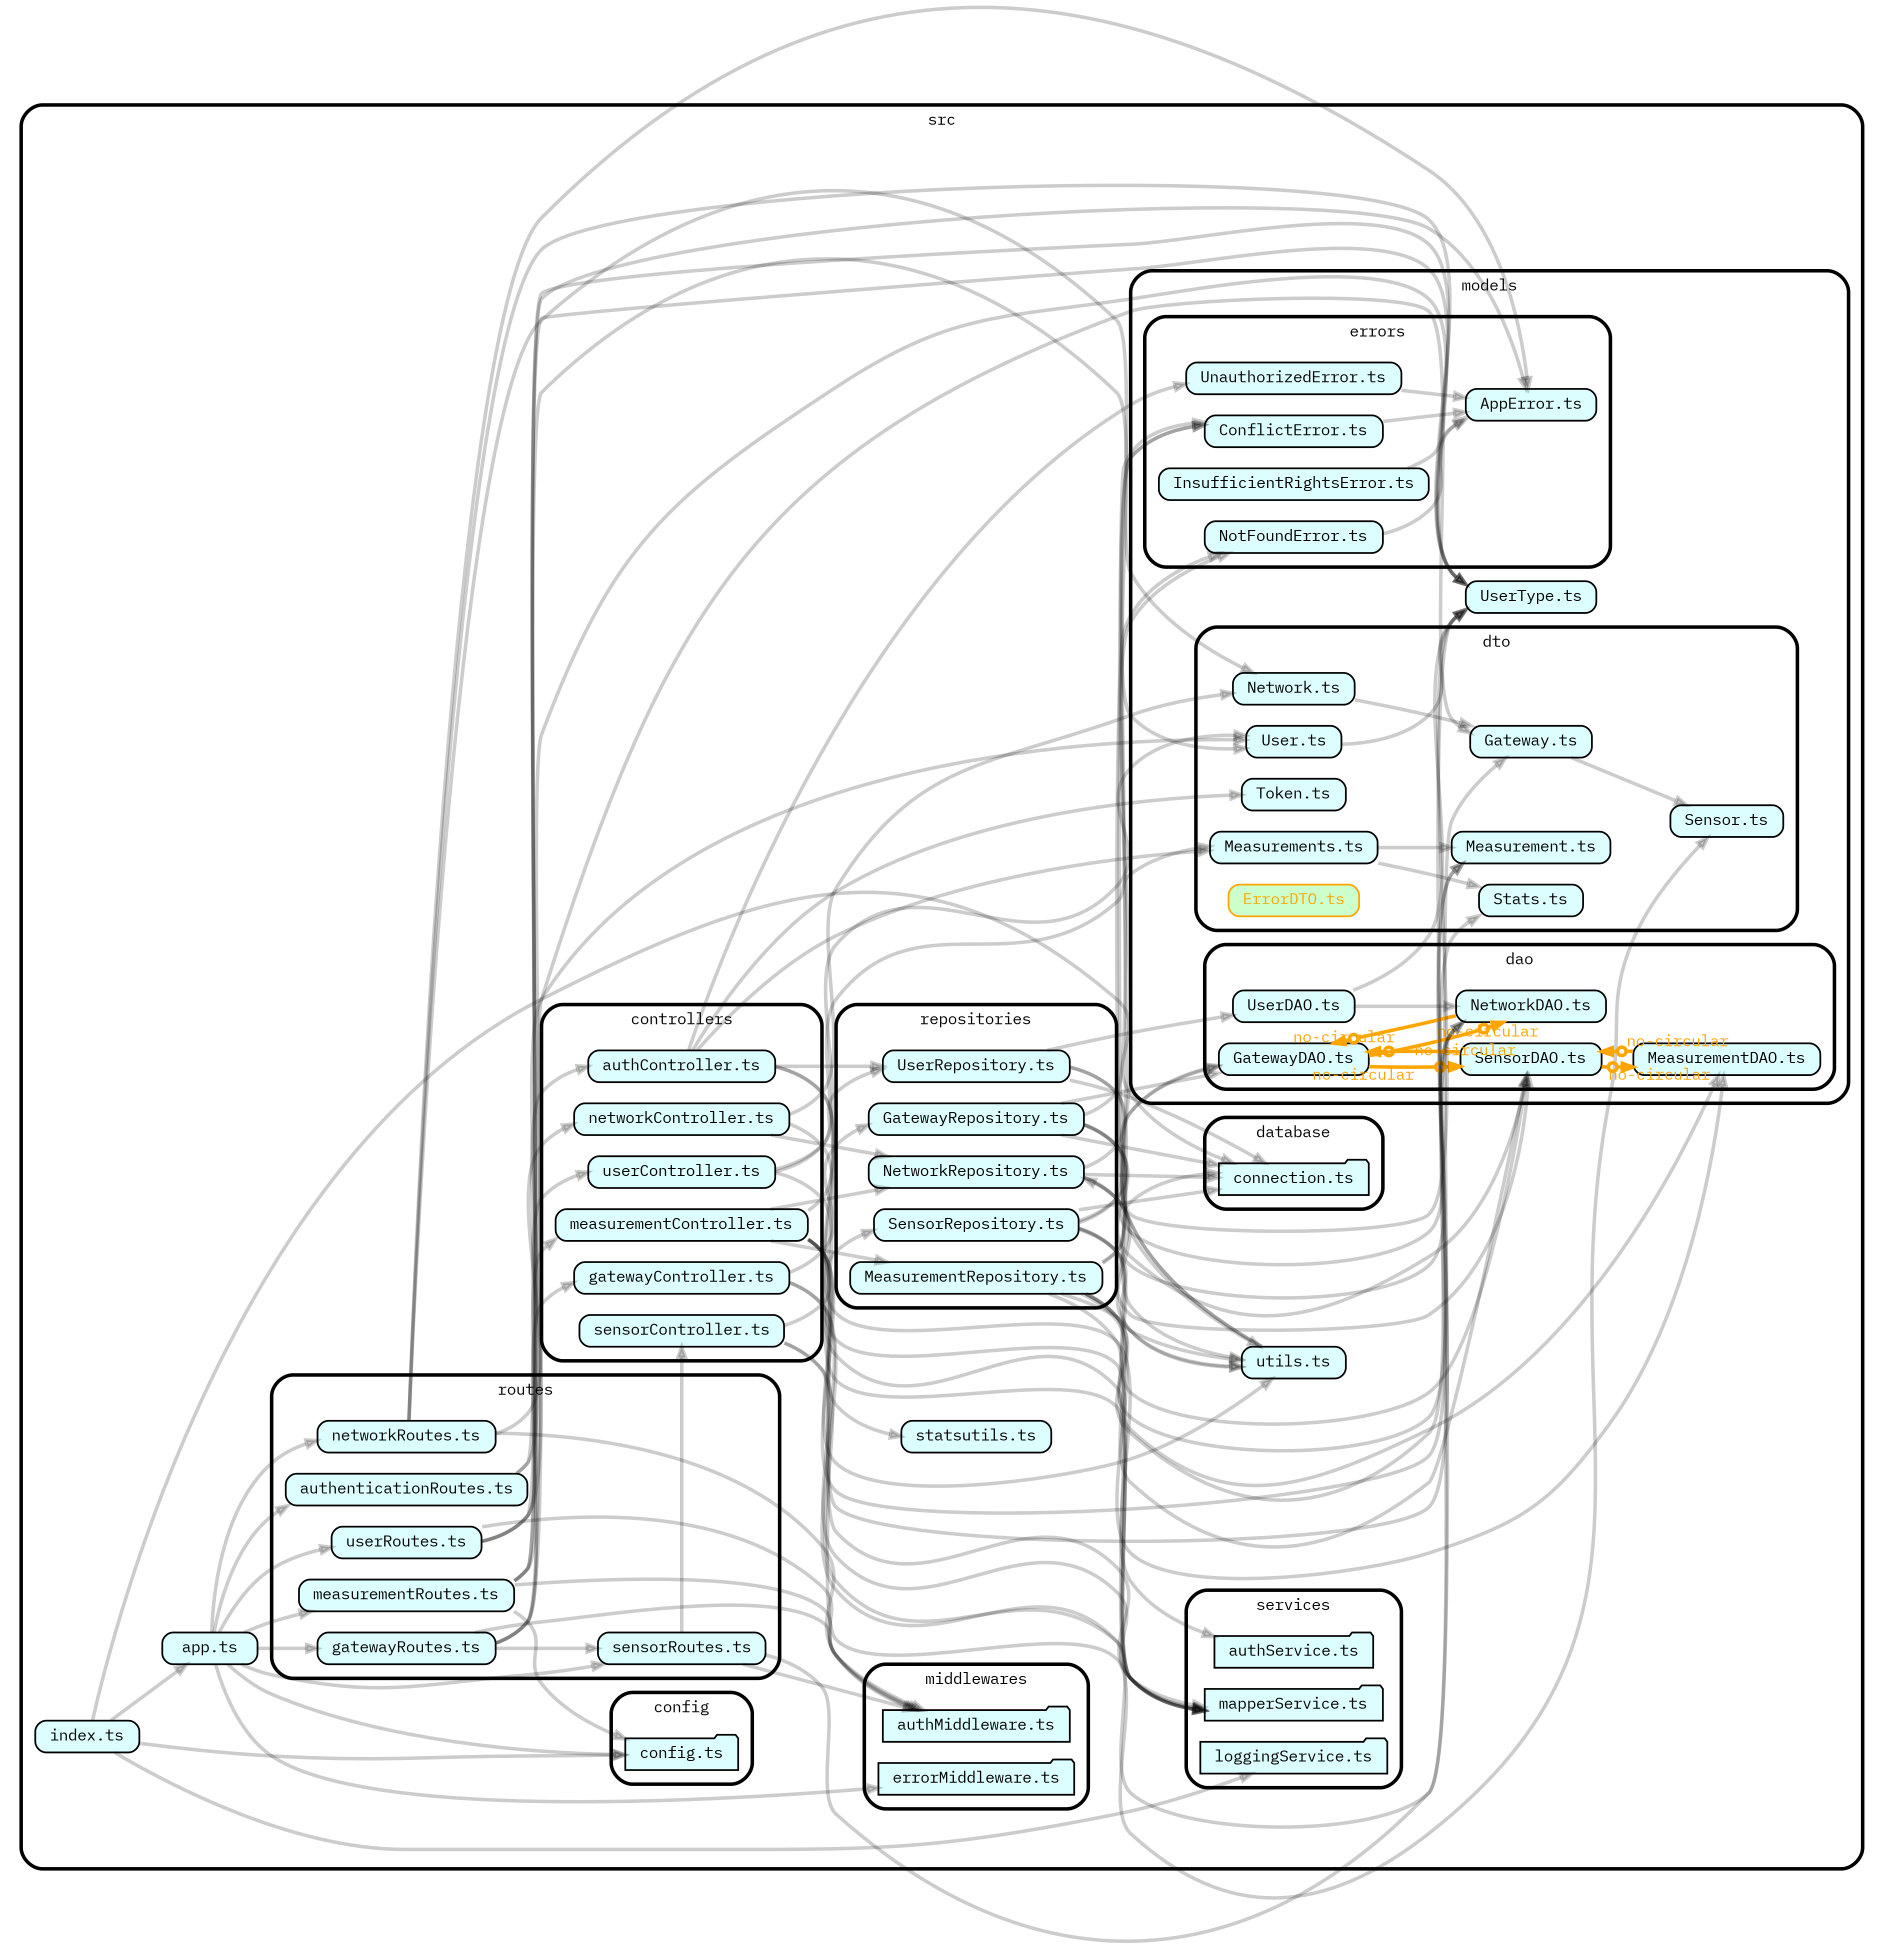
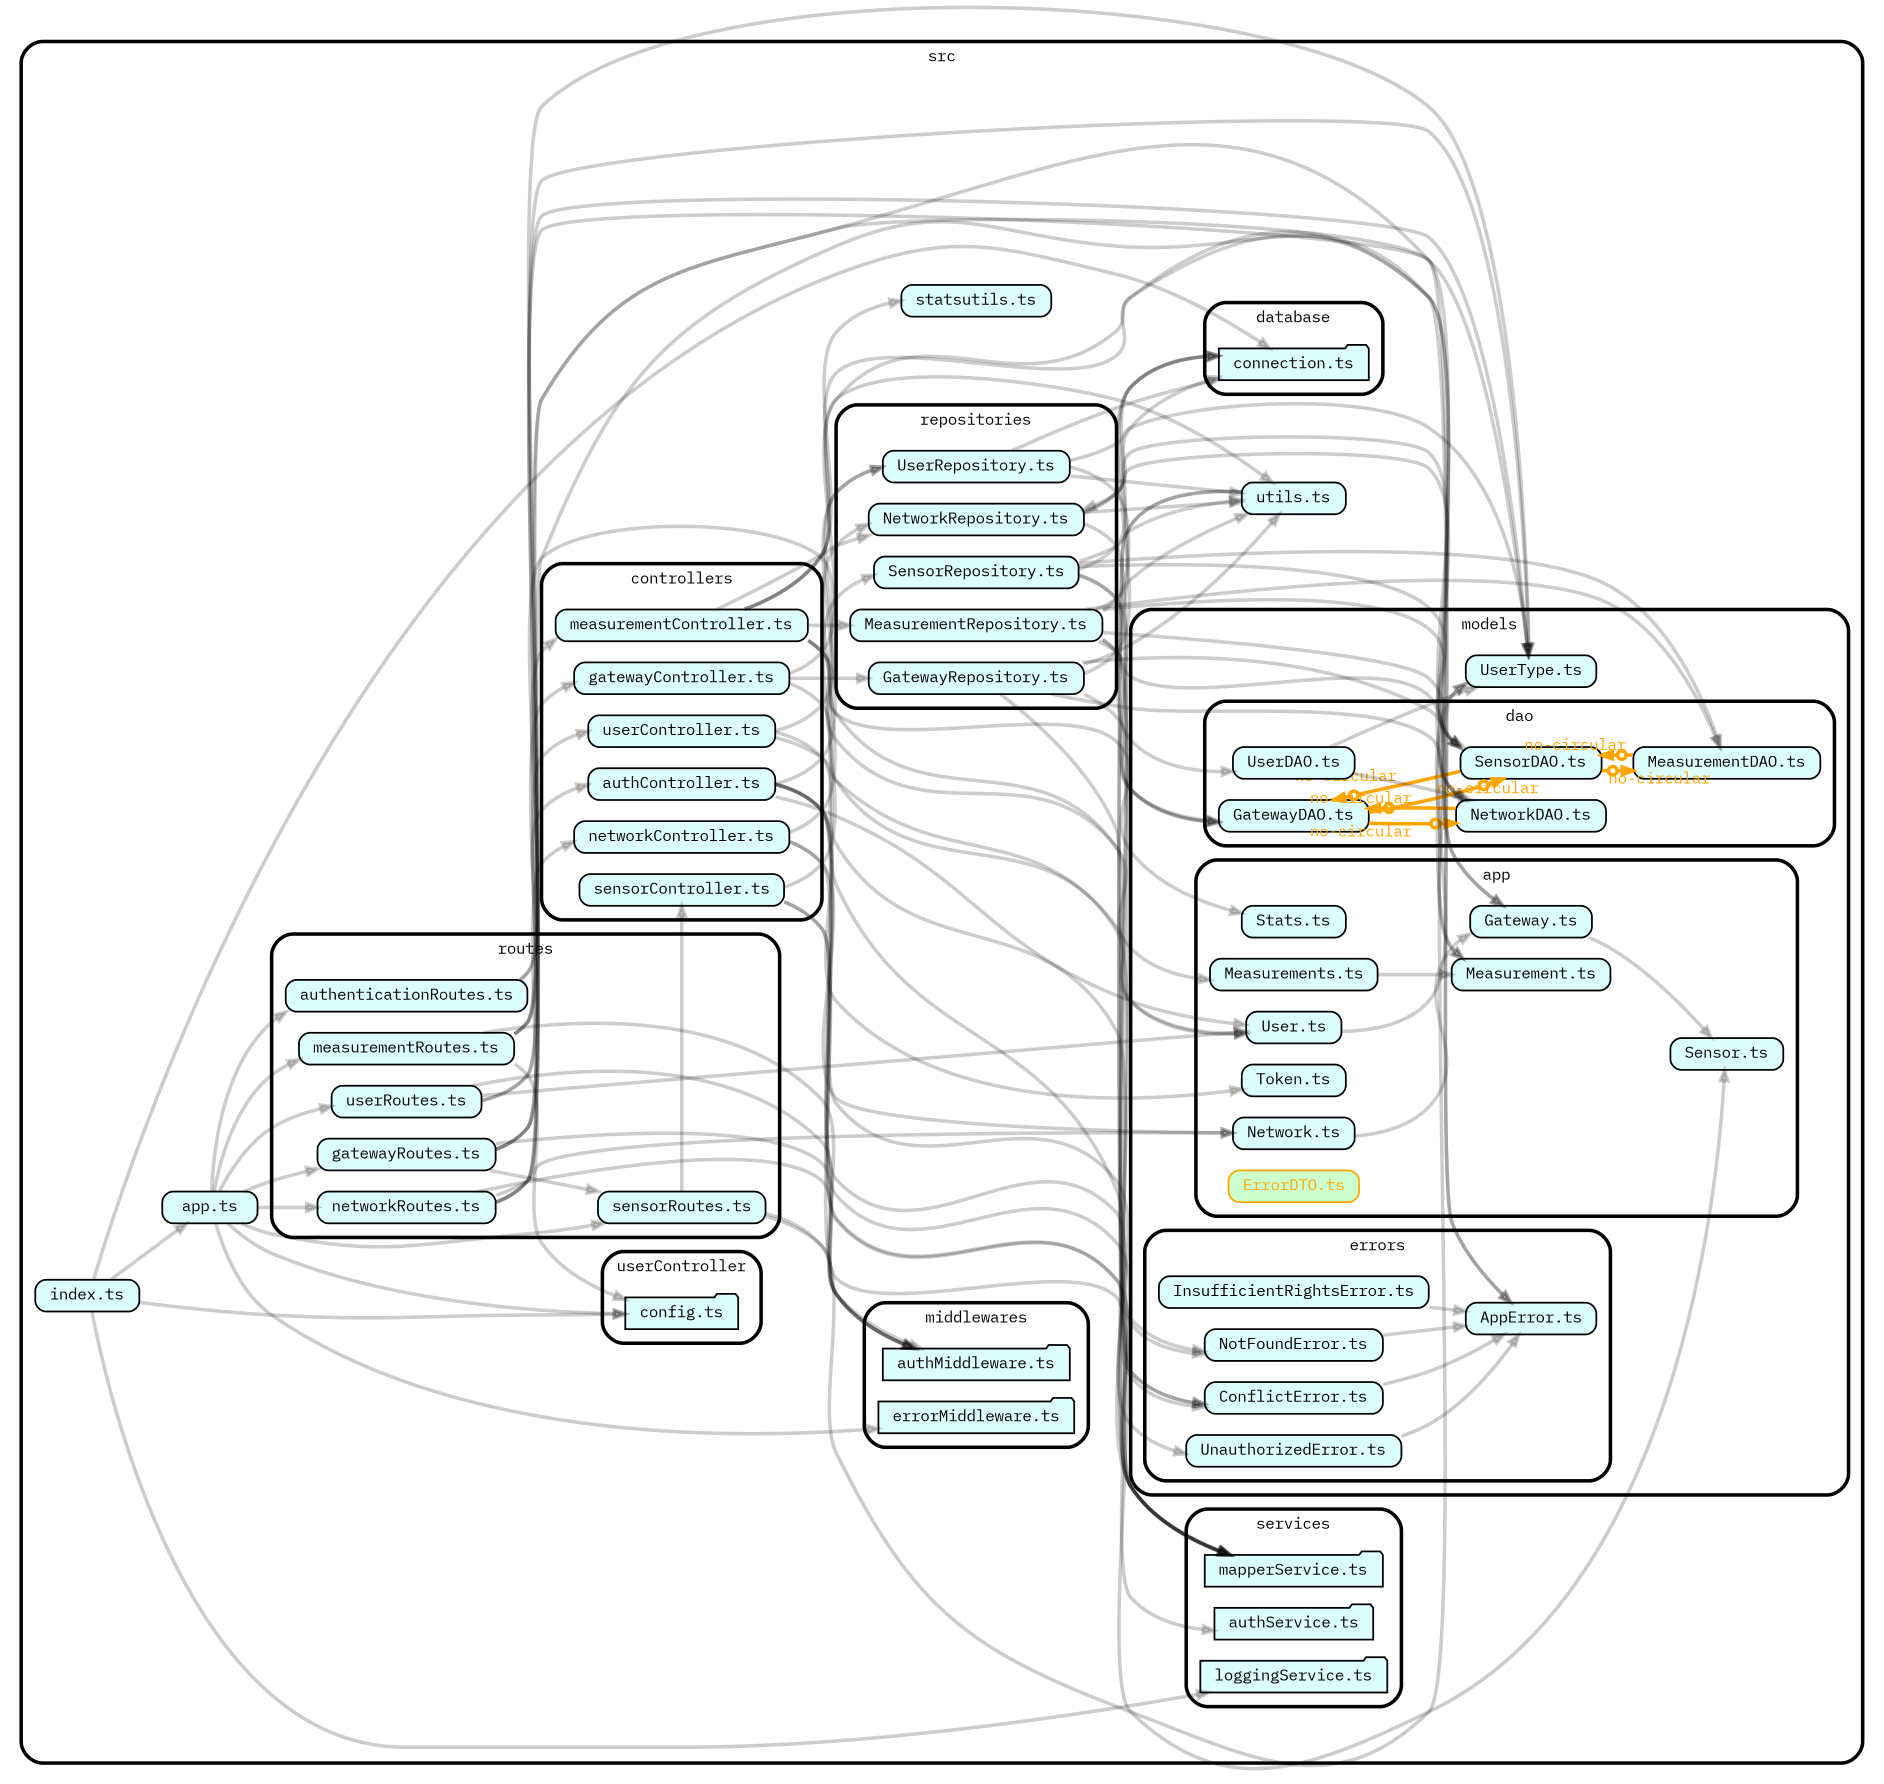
  strict digraph {
    compound=true
    fillcolor="#ffffff"
    fontname="IBM Plex Mono"
    fontsize=9
    nodesep=0.16
    rankdir=LR
    ranksep=0.18
    splines=true
    style="rounded,bold,filled"
    node [color=black fillcolor="#ddfeff" fontcolor=black fontname="IBM Plex Mono" fontsize=9 shape=box style="rounded, filled"]
    edge [arrowhead=normal arrowsize=0.6 color="#00000033" fontname="IBM Plex Mono" fontsize=9 penwidth=2.0]
    n1 [height=0.2 label=<config.ts> shape=folder]
    n2 [height=0.2 label=<authController.ts>]
    n3 [height=0.2 label=<gatewayController.ts>]
    n4 [height=0.2 label=<measurementController.ts>]
    n5 [height=0.2 label=<networkController.ts>]
    n6 [height=0.2 label=<sensorController.ts>]
    n7 [height=0.2 label=<userController.ts>]
    n8 [height=0.2 label=<connection.ts> shape=folder]
    n9 [height=0.2 label=<errorMiddleware.ts> shape=folder]
    n10 [height=0.2 label=<authMiddleware.ts> shape=folder]
    n11 [height=0.2 label=<GatewayDAO.ts>]
    n12 [height=0.2 label=<NetworkDAO.ts>]
    n13 [height=0.2 label=<SensorDAO.ts>]
    n14 [height=0.2 label=<MeasurementDAO.ts>]
    n15 [height=0.2 label=<UserDAO.ts>]
    n16 [height=0.2 label=<User.ts>]
    n17 [height=0.2 label=<Token.ts>]
    n18 [height=0.2 label=<Gateway.ts>]
    n19 [height=0.2 label=<Measurement.ts>]
    n20 [height=0.2 label=<Measurements.ts>]
    n21 [height=0.2 label=<Stats.ts>]
    n22 [height=0.2 label=<Network.ts>]
    n23 [height=0.2 label=<Sensor.ts>]
    n24 [color=orange fillcolor="#ccffcc" fontcolor=orange height=0.2 label=<ErrorDTO.ts>]
    n25 [height=0.2 label=<UnauthorizedError.ts>]
    n26 [height=0.2 label=<AppError.ts>]
    n27 [height=0.2 label=<ConflictError.ts>]
    n28 [height=0.2 label=<InsufficientRightsError.ts>]
    n29 [height=0.2 label=<NotFoundError.ts>]
    n30 [height=0.2 label=<UserType.ts>]
    n31 [height=0.2 label=<authenticationRoutes.ts>]
    n32 [height=0.2 label=<gatewayRoutes.ts>]
    n33 [height=0.2 label=<measurementRoutes.ts>]
    n34 [height=0.2 label=<networkRoutes.ts>]
    n35 [height=0.2 label=<sensorRoutes.ts>]
    n36 [height=0.2 label=<userRoutes.ts>]
    n37 [height=0.2 label=<UserRepository.ts>]
    n38 [height=0.2 label=<GatewayRepository.ts>]
    n39 [height=0.2 label=<MeasurementRepository.ts>]
    n40 [height=0.2 label=<NetworkRepository.ts>]
    n41 [height=0.2 label=<SensorRepository.ts>]
    n42 [height=0.2 label=<authService.ts> shape=folder]
    n43 [height=0.2 label=<mapperService.ts> shape=folder]
    n44 [height=0.2 label=<loggingService.ts> shape=folder]
    n45 [height=0.2 label=<app.ts>]
    n46 [height=0.2 label=<utils.ts>]
    n47 [height=0.2 label=<statsutils.ts>]
    n48 [height=0.2 label=<index.ts>]
    subgraph cluster_1 {
      label=src
      n45
      n46
      n47
      n48
      subgraph cluster_2 {
-       label=config
+       label=userController
        n1
      }
      subgraph cluster_3 {
        label=controllers
        n2
        n3
        n4
        n5
        n6
        n7
      }
      subgraph cluster_4 {
        label=database
        n8
      }
      subgraph cluster_5 {
        label=middlewares
        n9
        n10
      }
      subgraph cluster_6 {
        label=models
        n30
        subgraph cluster_7 {
          label=dao
          n11
          n12
          n13
          n14
          n15
        }
        subgraph cluster_8 {
-         label=dto
+         label=app
          n16
          n17
          n18
          n19
          n20
          n21
          n22
          n23
          n24
        }
        subgraph cluster_9 {
          label=errors
          n25
          n26
          n27
          n28
          n29
        }
      }
      subgraph cluster_10 {
        label=routes
        n31
        n32
        n33
        n34
        n35
        n36
      }
      subgraph cluster_11 {
        label=repositories
        n37
        n38
        n39
        n40
        n41
      }
      subgraph cluster_12 {
        label=services
        n42
        n43
        n44
      }
    }
-   n2 -> n20
+   n2 -> n16
    n2 -> n17
    n2 -> n25
    n2 -> n37
    n2 -> n42
    n2 -> n43
    n3 -> n18
    n3 -> n38
    n3 -> n43
    n4 -> n19
    n4 -> n20
    n4 -> n21
    n4 -> n39
    n4 -> n40
    n4 -> n43
    n4 -> n46
    n4 -> n47
    n5 -> n22
    n5 -> n40
    n5 -> n43
    n6 -> n23
    n6 -> n41
    n6 -> n43
    n7 -> n16
    n7 -> n37
    n7 -> n43
    n11 -> n12 [arrowhead=normalnoneodot color=orange fontcolor=orange xlabel="no-circular"]
    n11 -> n13 [arrowhead=normalnoneodot color=orange fontcolor=orange xlabel="no-circular"]
    n12 -> n11 [arrowhead=normalnoneodot color=orange fontcolor=orange xlabel="no-circular"]
    n12 -> n40
    n13 -> n11 [arrowhead=normalnoneodot color=orange fontcolor=orange xlabel="no-circular"]
    n13 -> n14 [arrowhead=normalnoneodot color=orange fontcolor=orange xlabel="no-circular"]
    n14 -> n13 [arrowhead=normalnoneodot color=orange fontcolor=orange xlabel="no-circular"]
    n15 -> n12
    n15 -> n30
    n16 -> n30
    n18 -> n23
    n20 -> n19
-   n20 -> n21
    n22 -> n18
    n25 -> n26
    n27 -> n26
    n28 -> n26
    n29 -> n26
    n31 -> n2
    n31 -> n16
    n32 -> n3
    n32 -> n10
    n32 -> n18
    n32 -> n30
    n32 -> n35
    n33 -> n1
    n33 -> n4
    n33 -> n10
    n33 -> n26
    n33 -> n30
    n34 -> n5
    n34 -> n10
    n34 -> n22
    n34 -> n26
    n34 -> n30
    n35 -> n6
    n35 -> n10
    n35 -> n30
    n36 -> n7
    n36 -> n10
    n36 -> n16
    n36 -> n30
    n37 -> n8
    n37 -> n15
    n37 -> n30
    n37 -> n46
    n38 -> n8
    n38 -> n11
    n38 -> n12
    n38 -> n13
    n38 -> n27
    n38 -> n46
    n39 -> n8
    n39 -> n11
    n39 -> n12
    n39 -> n13
    n39 -> n14
    n39 -> n19
    n39 -> n43
    n39 -> n46
    n40 -> n8
    n40 -> n13
    n40 -> n29
    n40 -> n46
    n41 -> n8
    n41 -> n11
    n41 -> n13
    n41 -> n14
    n41 -> n27
    n41 -> n46
    n45 -> n1
    n45 -> n9
    n45 -> n31
    n45 -> n32
    n45 -> n33
    n45 -> n34
    n45 -> n35
    n45 -> n36
    n46 -> n27
    n46 -> n29
    n48 -> n1
    n48 -> n8
    n48 -> n44
    n48 -> n45
  }
